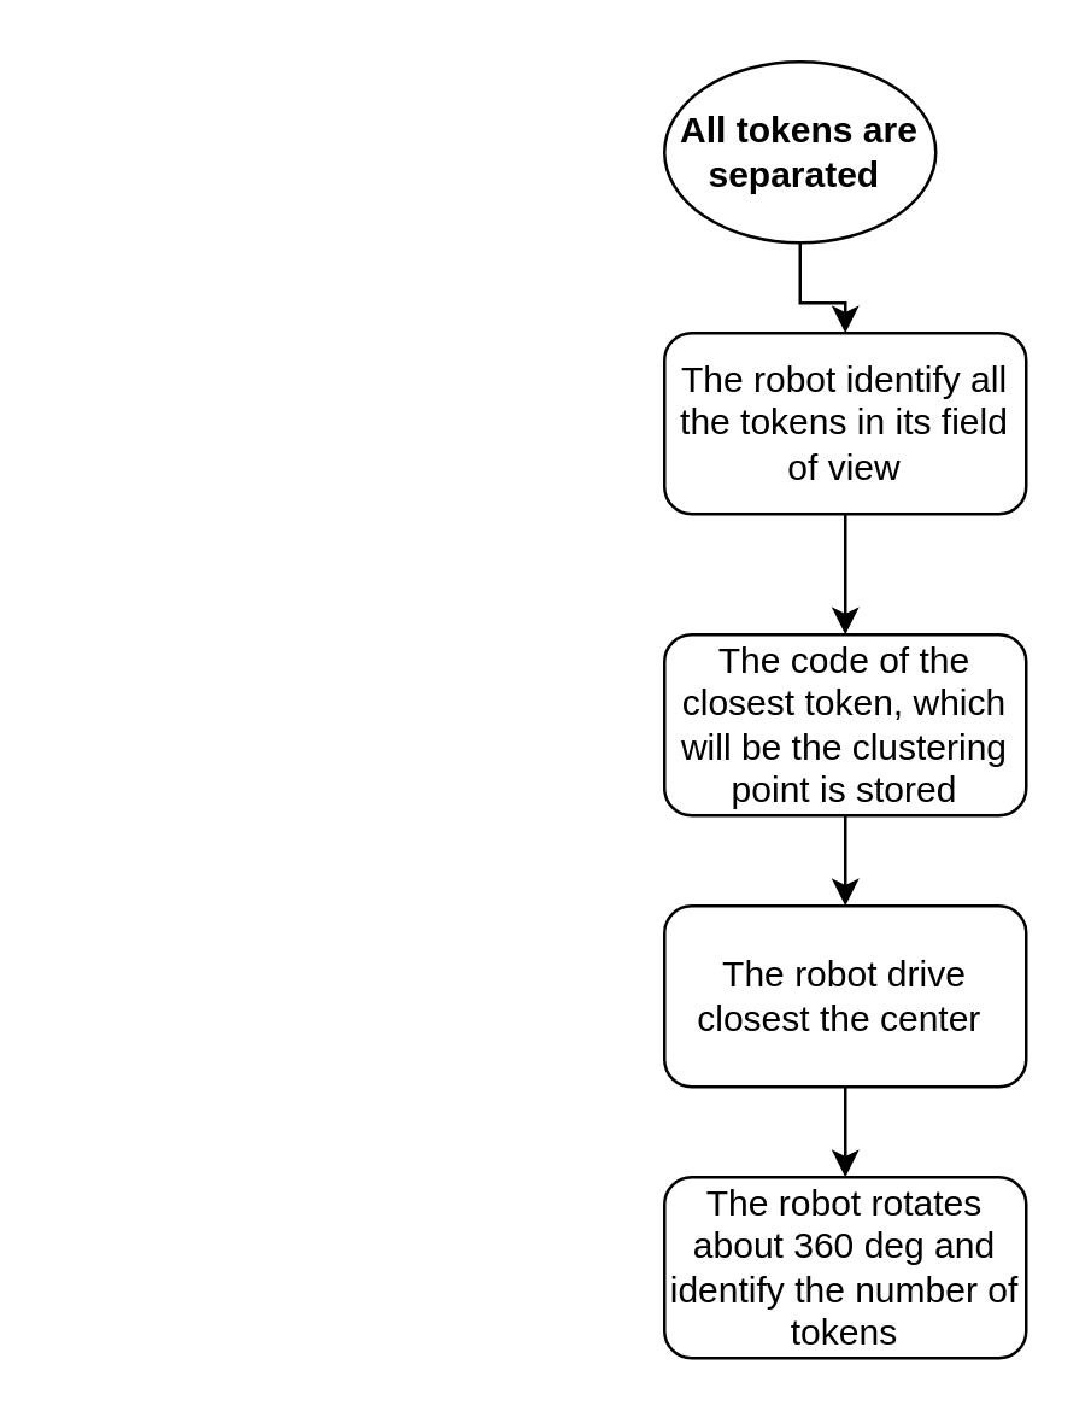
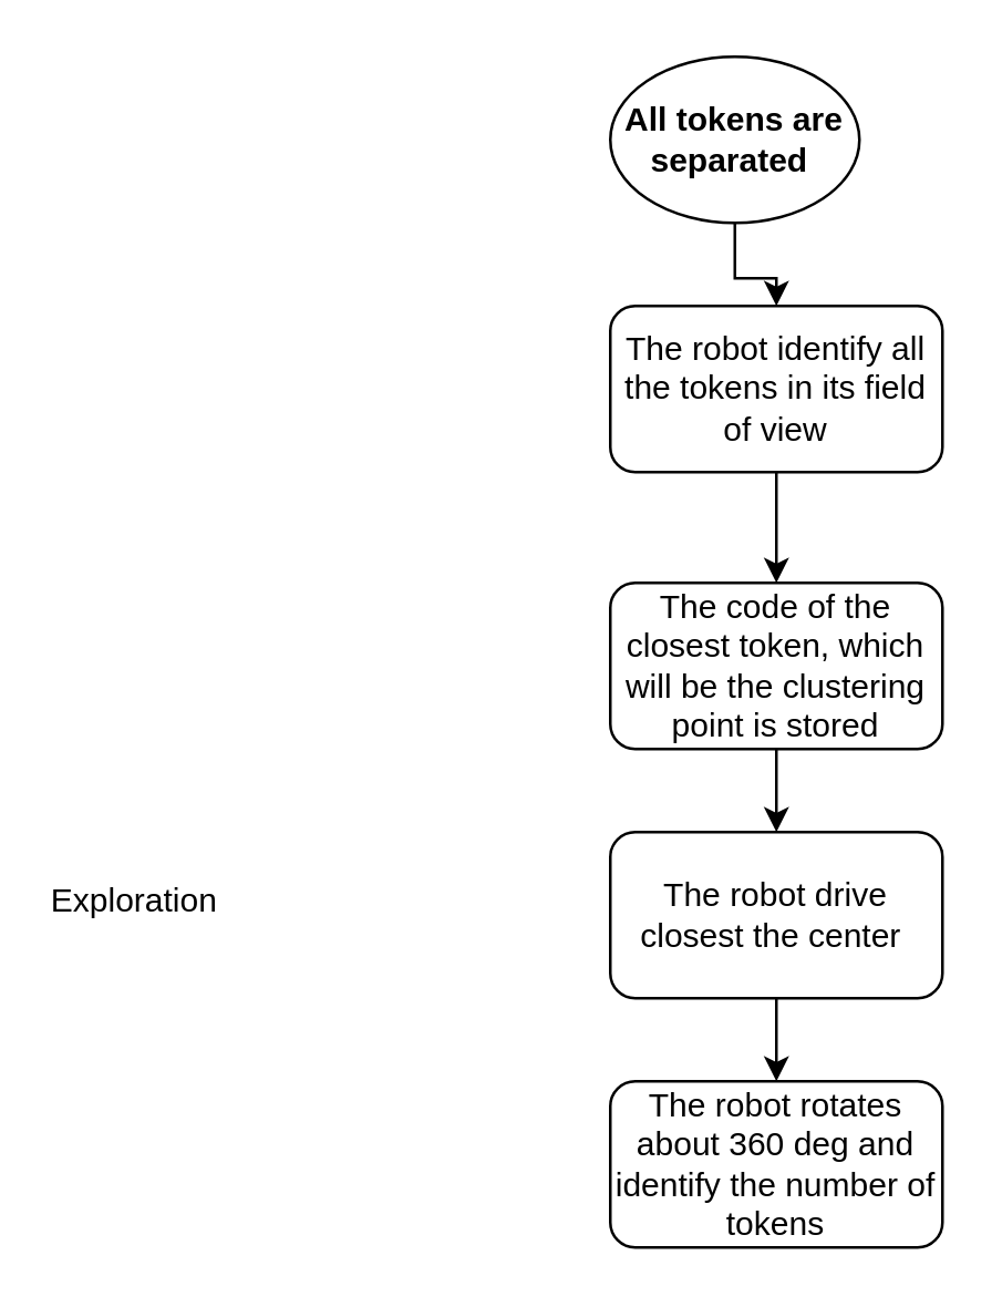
  <mxCell id="0" />
  <mxCell id="1" parent="0" />
  <mxCell id="2" style="edgeStyle=orthogonalEdgeStyle;rounded=0;orthogonalLoop=1;jettySize=auto;html=1;" edge="1" parent="1" source="3" target="7"><mxGeometry relative="1" as="geometry" /></mxCell>
  <mxCell id="3" value="The robot identify all the tokens in its field of view" style="rounded=1;whiteSpace=wrap;html=1;" vertex="1" parent="1"><mxGeometry x="220" y="110" width="120" height="60" as="geometry" /></mxCell>
  <mxCell id="4" style="edgeStyle=orthogonalEdgeStyle;rounded=0;orthogonalLoop=1;jettySize=auto;html=1;" edge="1" parent="1" source="5" target="3"><mxGeometry relative="1" as="geometry" /></mxCell>
  <mxCell id="5" value="&lt;b&gt;All tokens are separated&amp;nbsp;&lt;/b&gt;" style="ellipse;whiteSpace=wrap;html=1;" vertex="1" parent="1"><mxGeometry x="220" y="20" width="90" height="60" as="geometry" /></mxCell>
  <mxCell id="6" style="edgeStyle=orthogonalEdgeStyle;rounded=0;orthogonalLoop=1;jettySize=auto;html=1;entryX=0.5;entryY=0;entryDx=0;entryDy=0;" edge="1" parent="1" source="7"><mxGeometry relative="1" as="geometry"><mxPoint x="280" y="300" as="targetPoint" /></mxGeometry></mxCell>
  <mxCell id="7" value="The code of the closest token, which will be the clustering point is stored" style="rounded=1;whiteSpace=wrap;html=1;" vertex="1" parent="1"><mxGeometry x="220" y="210" width="120" height="60" as="geometry" /></mxCell>
+ <mxCell id="8" value="Exploration&amp;nbsp;&lt;br&gt;" style="text;html=1;strokeColor=none;fillColor=none;align=center;verticalAlign=middle;whiteSpace=wrap;rounded=0;" vertex="1" parent="1"><mxGeometry x="20" y="310" width="60" height="30" as="geometry" /></mxCell>
  <mxCell id="9" value="" style="edgeStyle=orthogonalEdgeStyle;rounded=0;orthogonalLoop=1;jettySize=auto;html=1;" edge="1" parent="1" source="10" target="11"><mxGeometry relative="1" as="geometry" /></mxCell>
  <mxCell id="10" value="The robot drive closest the center&amp;nbsp;" style="rounded=1;whiteSpace=wrap;html=1;" vertex="1" parent="1"><mxGeometry x="220" y="300" width="120" height="60" as="geometry" /></mxCell>
  <mxCell id="11" value="The robot rotates about 360 deg and identify the number of tokens" style="rounded=1;whiteSpace=wrap;html=1;" vertex="1" parent="1"><mxGeometry x="220" y="390" width="120" height="60" as="geometry" /></mxCell>
